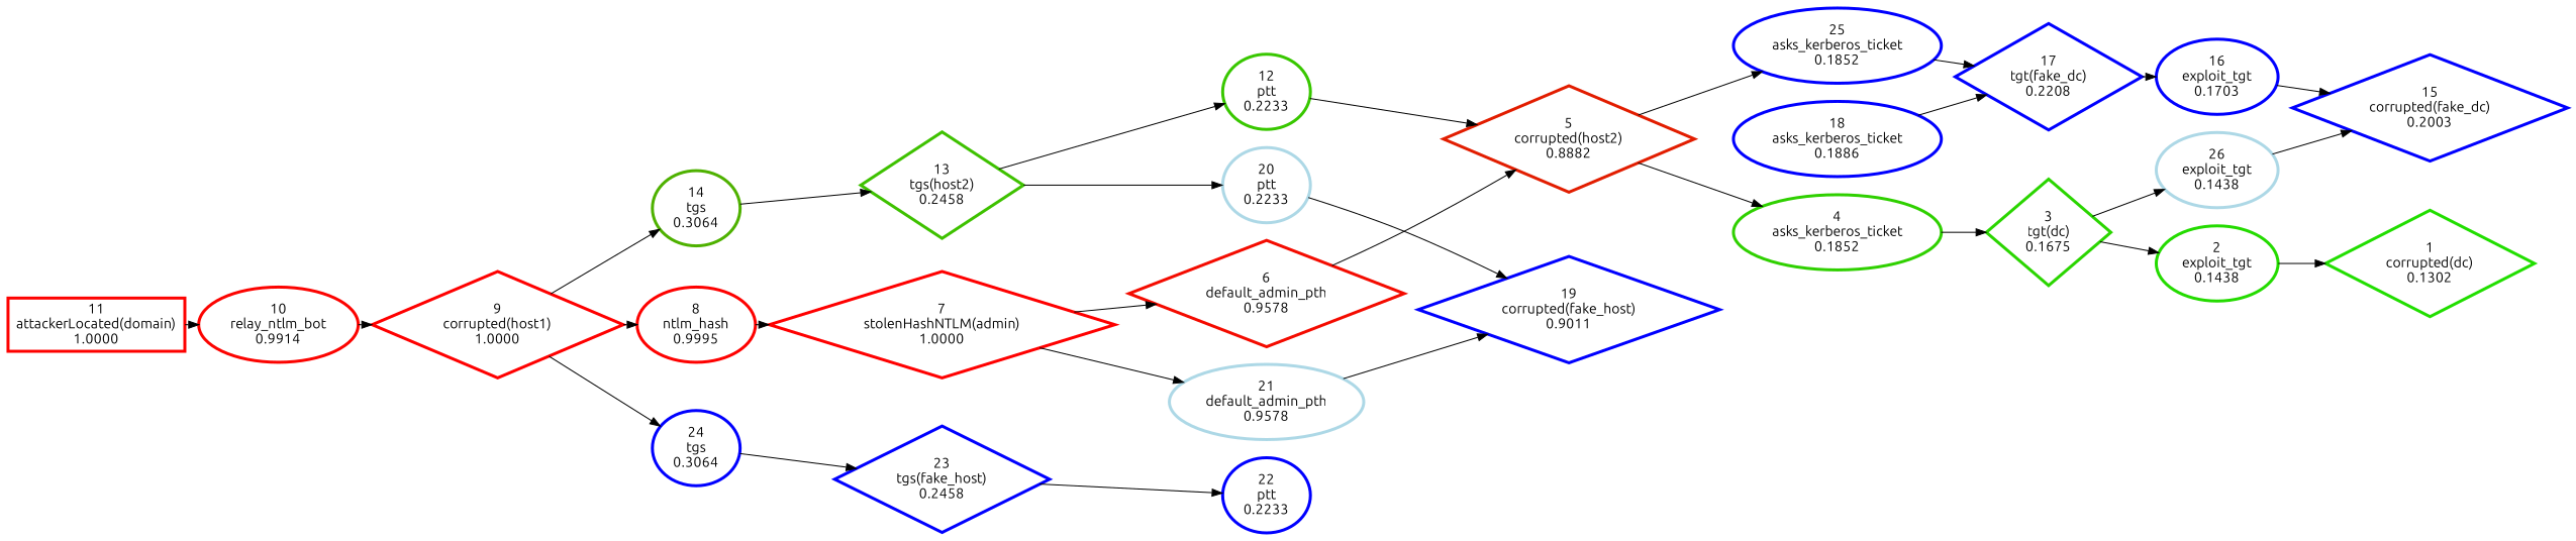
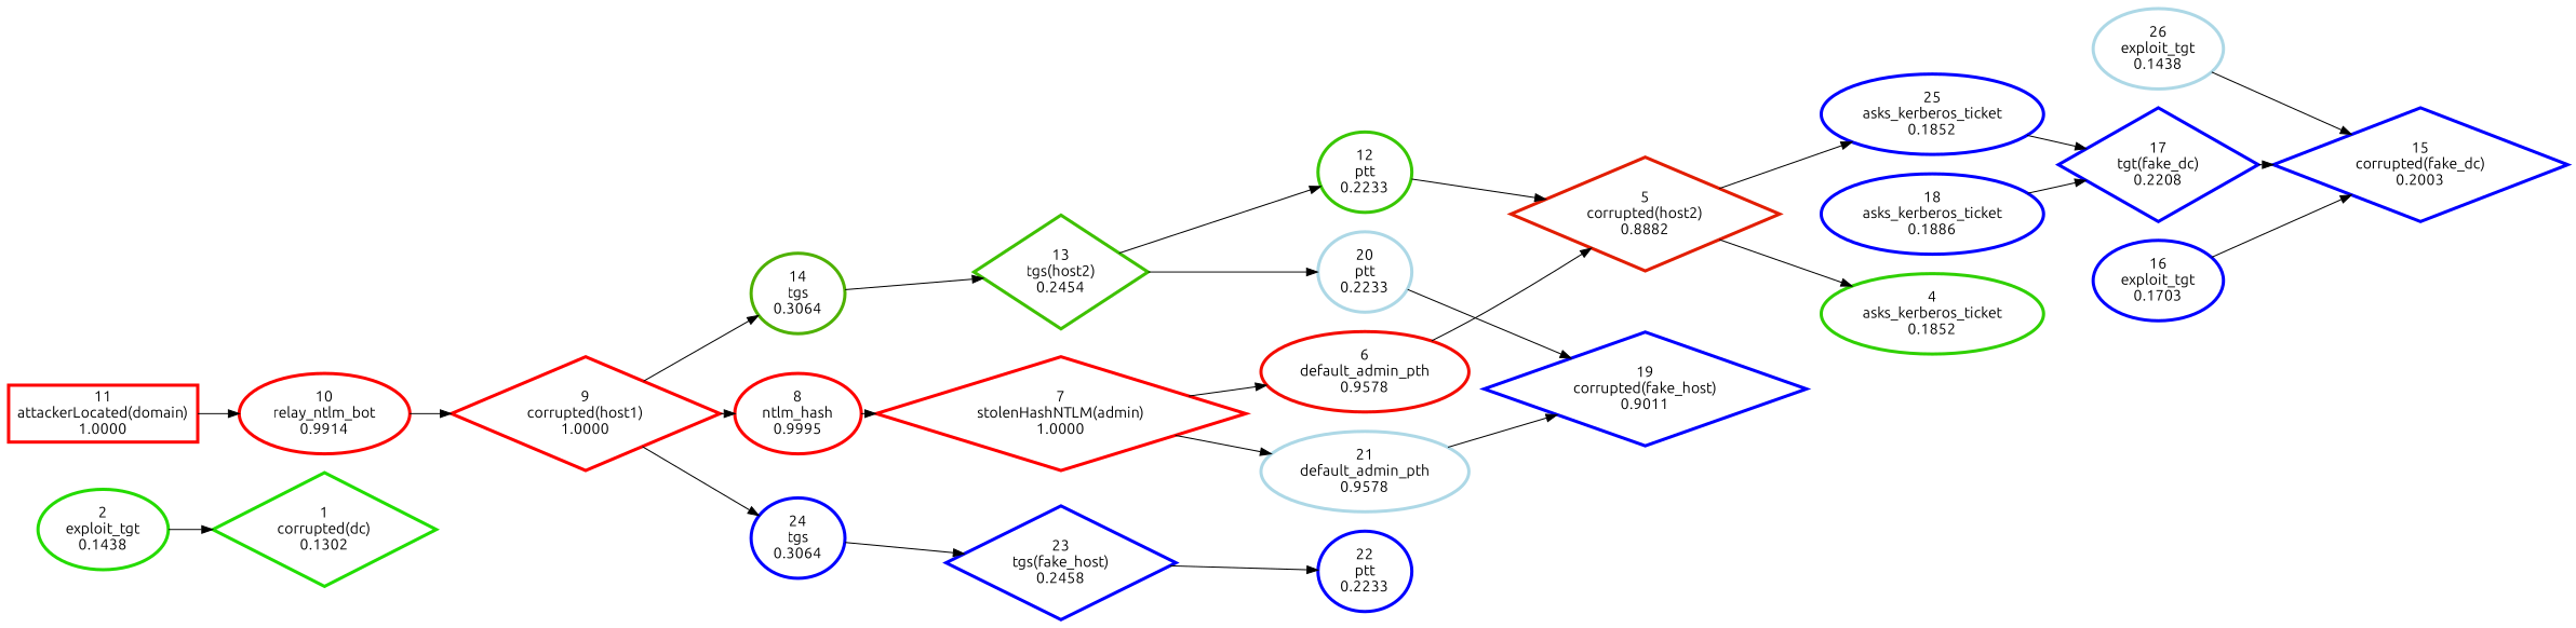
  digraph {
    fontname=Ubuntu
    rankdir=LR
    ranksep=0.2
    node [color=blue fontname=Ubuntu penwidth=3 shape=ellipse]
    edge [fontname=Ubuntu]
    n1 [color="#21DE00" label="1\ncorrupted(dc)\n0.1302" shape=diamond]
    n2 [color="#24DB00" label="2\nexploit_tgt\n0.1438"]
-   n3 [color="#2AD500" label="3\ntgt(dc)\n0.1675" shape=diamond]
    n4 [color=lightblue label="26\nexploit_tgt\n0.1438"]
    n5 [label="15\ncorrupted(fake_dc)\n0.2003" shape=diamond]
    n6 [color="#2FD000" label="4\nasks_kerberos_ticket\n0.1852"]
    n7 [color="#E21D00" label="5\ncorrupted(host2)\n0.8882" shape=diamond]
    n8 [label="25\nasks_kerberos_ticket\n0.1852"]
    n9 [label="17\ntgt(fake_dc)\n0.2208" shape=diamond]
-   n10 [color="#F40B00" label="6\ndefault_admin_pth\n0.9578" shape=diamond]
+   n10 [color="#F40B00" label="6\ndefault_admin_pth\n0.9578"]
    n11 [color="#FF0000" label="7\nstolenHashNTLM(admin)\n1.0000" shape=diamond]
    n12 [color=lightblue label="21\ndefault_admin_pth\n0.9578"]
    n13 [label="19\ncorrupted(fake_host)\n0.9011" shape=diamond]
    n14 [color="#FE0100" label="8\nntlm_hash\n0.9995"]
    n15 [color="#FF0000" label="9\ncorrupted(host1)\n1.0000" shape=diamond]
    n16 [color="#4EB100" label="14\ntgs\n0.3064"]
    n17 [label="24\ntgs\n0.3064"]
-   n18 [color="#3EC100" label="13\ntgs(host2)\n0.2458" shape=diamond]
+   n18 [color="#3EC100" label="13\ntgs(host2)\n0.2454" shape=diamond]
    n19 [label="23\ntgs(fake_host)\n0.2458" shape=diamond]
    n20 [color="#FC0300" label="10\nrelay_ntlm_bot\n0.9914"]
    n21 [color="#FE0100" label="11\nattackerLocated(domain)\n1.0000" shape=box]
    n22 [color="#38C700" label="12\nptt\n0.2233"]
    n23 [color=lightblue label="20\nptt\n0.2233"]
    n24 [label="16\nexploit_tgt\n0.1703"]
    n25 [label="18\nasks_kerberos_ticket\n0.1886"]
    n26 [label="22\nptt\n0.2233"]
    n2 -> n1
-   n3 -> n2
-   n3 -> n4
    n4 -> n5
-   n6 -> n3
    n7 -> n6
    n7 -> n8
    n8 -> n9
-   n9 -> n24
+   n9 -> n5
    n10 -> n7
    n11 -> n10
    n11 -> n12
    n12 -> n13
    n14 -> n11
    n15 -> n14
    n15 -> n16
    n15 -> n17
    n16 -> n18
    n17 -> n19
    n18 -> n22
    n18 -> n23
    n19 -> n26
    n20 -> n15
    n21 -> n20
    n22 -> n7
    n23 -> n13
    n24 -> n5
    n25 -> n9
  }
